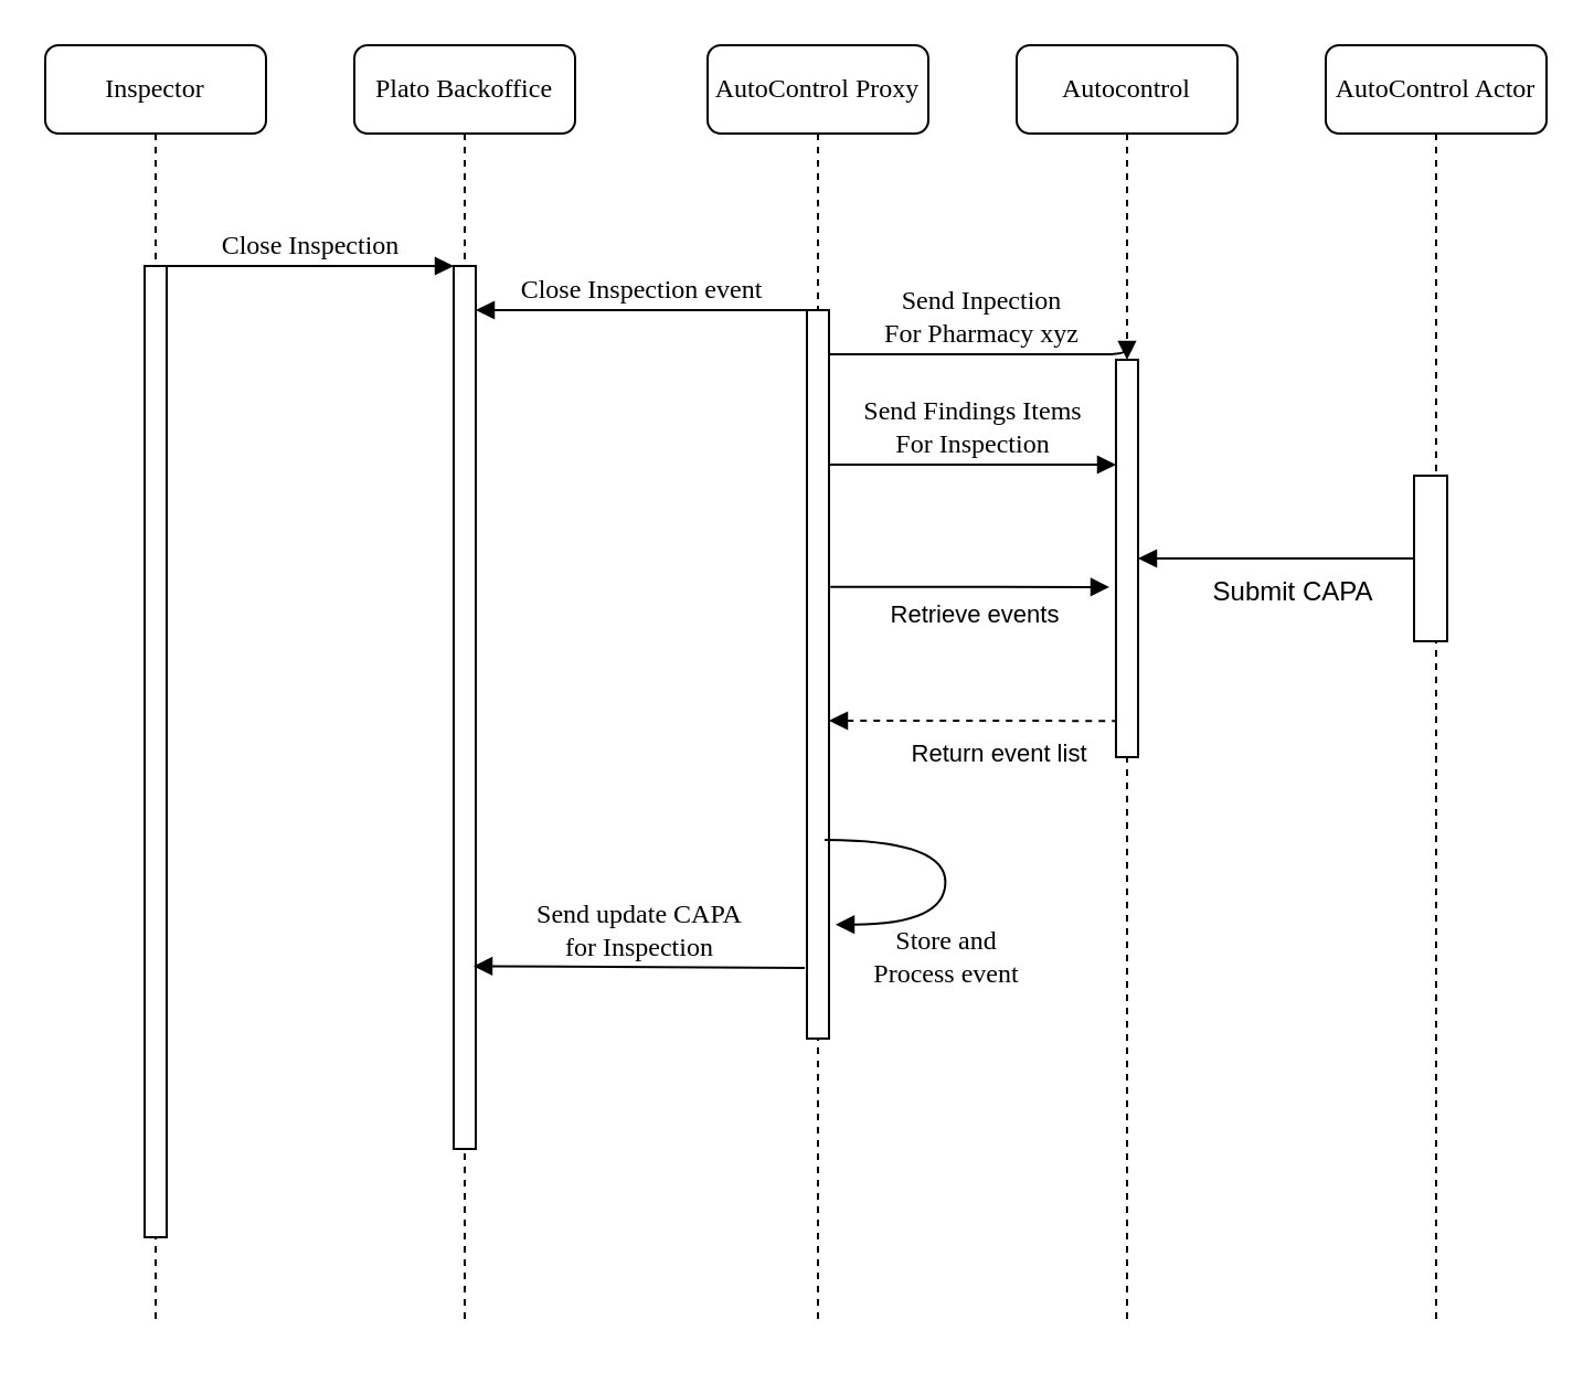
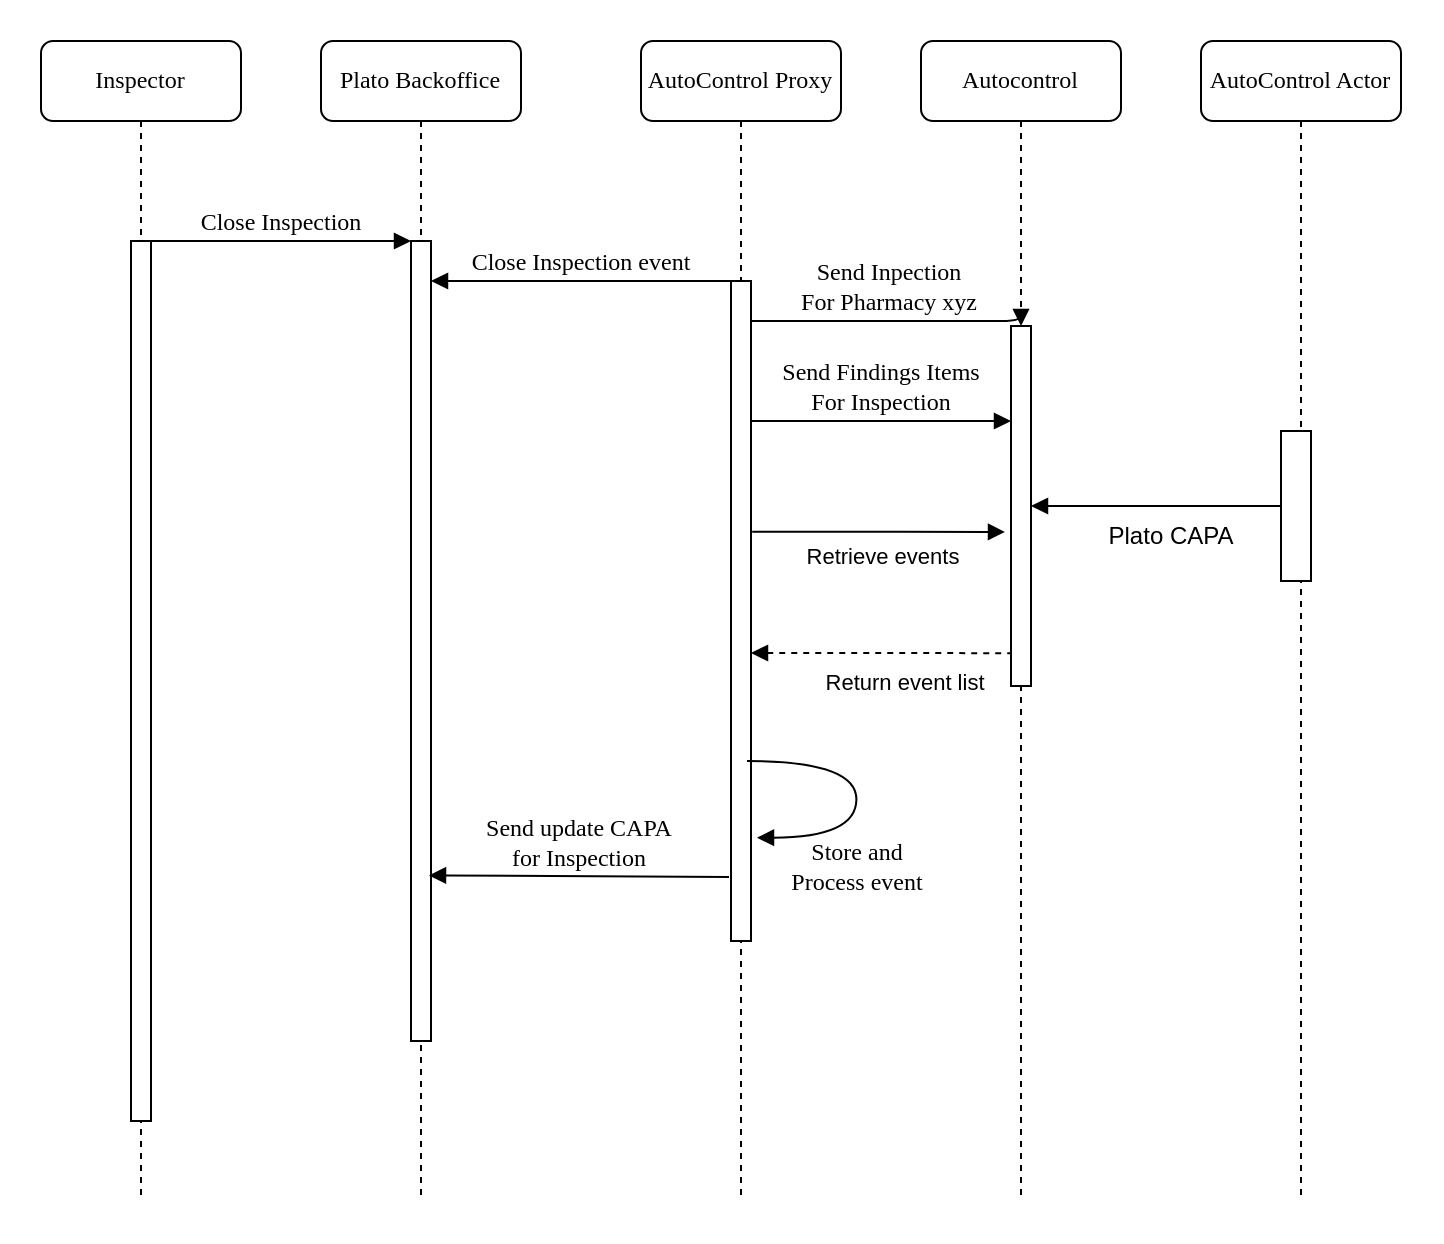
  <mxCell id="0" />
  <mxCell id="1" parent="0" />
  <mxCell id="2" value="Plato Backoffice" style="shape=umlLifeline;perimeter=lifelinePerimeter;whiteSpace=wrap;html=1;container=1;collapsible=0;recursiveResize=0;outlineConnect=0;rounded=1;shadow=0;comic=0;labelBackgroundColor=none;strokeWidth=1;fontFamily=Verdana;fontSize=12;align=center;" parent="1" vertex="1"><mxGeometry x="160" y="20" width="100" height="580" as="geometry" /></mxCell>
  <mxCell id="3" value="" style="html=1;points=[];perimeter=orthogonalPerimeter;rounded=0;shadow=0;comic=0;labelBackgroundColor=none;strokeWidth=1;fontFamily=Verdana;fontSize=12;align=center;" parent="2" vertex="1"><mxGeometry x="45" y="100" width="10" height="400" as="geometry" /></mxCell>
  <mxCell id="4" value="AutoControl Proxy" style="shape=umlLifeline;perimeter=lifelinePerimeter;whiteSpace=wrap;html=1;container=1;collapsible=0;recursiveResize=0;outlineConnect=0;rounded=1;shadow=0;comic=0;labelBackgroundColor=none;strokeWidth=1;fontFamily=Verdana;fontSize=12;align=center;" parent="1" vertex="1"><mxGeometry x="320" y="20" width="100" height="580" as="geometry" /></mxCell>
  <mxCell id="5" value="" style="html=1;points=[];perimeter=orthogonalPerimeter;rounded=0;shadow=0;comic=0;labelBackgroundColor=none;strokeWidth=1;fontFamily=Verdana;fontSize=12;align=center;" parent="4" vertex="1"><mxGeometry x="45" y="120" width="10" height="330" as="geometry" /></mxCell>
  <mxCell id="6" value="Autocontrol" style="shape=umlLifeline;perimeter=lifelinePerimeter;whiteSpace=wrap;html=1;container=1;collapsible=0;recursiveResize=0;outlineConnect=0;rounded=1;shadow=0;comic=0;labelBackgroundColor=none;strokeWidth=1;fontFamily=Verdana;fontSize=12;align=center;" parent="1" vertex="1"><mxGeometry x="460" y="20" width="100" height="580" as="geometry" /></mxCell>
  <mxCell id="7" value="" style="html=1;points=[];perimeter=orthogonalPerimeter;rounded=0;shadow=0;comic=0;labelBackgroundColor=none;strokeWidth=1;fontFamily=Verdana;fontSize=12;align=center;" parent="6" vertex="1"><mxGeometry x="45" y="142.5" width="10" height="180" as="geometry" /></mxCell>
  <mxCell id="8" value="AutoControl Actor" style="shape=umlLifeline;perimeter=lifelinePerimeter;whiteSpace=wrap;html=1;container=1;collapsible=0;recursiveResize=0;outlineConnect=0;rounded=1;shadow=0;comic=0;labelBackgroundColor=none;strokeWidth=1;fontFamily=Verdana;fontSize=12;align=center;" parent="1" vertex="1"><mxGeometry x="600" y="20" width="100" height="580" as="geometry" /></mxCell>
  <mxCell id="9" value="" style="html=1;points=[];perimeter=orthogonalPerimeter;rounded=0;shadow=0;comic=0;labelBackgroundColor=none;strokeWidth=1;fontFamily=Verdana;fontSize=12;align=center;" parent="8" vertex="1"><mxGeometry x="40" y="195" width="15" height="75" as="geometry" /></mxCell>
  <mxCell id="10" value="Inspector" style="shape=umlLifeline;perimeter=lifelinePerimeter;whiteSpace=wrap;html=1;container=1;collapsible=0;recursiveResize=0;outlineConnect=0;rounded=1;shadow=0;comic=0;labelBackgroundColor=none;strokeWidth=1;fontFamily=Verdana;fontSize=12;align=center;" parent="1" vertex="1"><mxGeometry x="20" y="20" width="100" height="580" as="geometry" /></mxCell>
  <mxCell id="11" value="" style="html=1;points=[];perimeter=orthogonalPerimeter;rounded=0;shadow=0;comic=0;labelBackgroundColor=none;strokeWidth=1;fontFamily=Verdana;fontSize=12;align=center;" parent="10" vertex="1"><mxGeometry x="45" y="100" width="10" height="440" as="geometry" /></mxCell>
  <mxCell id="12" value="Send Inpection&lt;br&gt;For Pharmacy xyz" style="html=1;verticalAlign=bottom;endArrow=block;labelBackgroundColor=none;fontFamily=Verdana;fontSize=12;edgeStyle=elbowEdgeStyle;elbow=vertical;" parent="1" source="5" target="7" edge="1"><mxGeometry relative="1" as="geometry"><mxPoint x="430" y="160" as="sourcePoint" /><Array as="points"><mxPoint x="380" y="160" /></Array></mxGeometry></mxCell>
  <mxCell id="13" value="Close Inspection" style="html=1;verticalAlign=bottom;endArrow=block;entryX=0;entryY=0;labelBackgroundColor=none;fontFamily=Verdana;fontSize=12;edgeStyle=elbowEdgeStyle;elbow=vertical;" parent="1" source="11" target="3" edge="1"><mxGeometry relative="1" as="geometry"><mxPoint x="140" y="130" as="sourcePoint" /></mxGeometry></mxCell>
  <mxCell id="14" value="Close Inspection event" style="html=1;verticalAlign=bottom;endArrow=none;entryX=0;entryY=0;labelBackgroundColor=none;fontFamily=Verdana;fontSize=12;edgeStyle=elbowEdgeStyle;elbow=vertical;startArrow=block;startFill=1;endFill=0;" parent="1" source="3" target="5" edge="1"><mxGeometry relative="1" as="geometry"><mxPoint x="290" y="140" as="sourcePoint" /></mxGeometry></mxCell>
  <mxCell id="15" value="Send Findings Items&lt;br&gt;For Inspection" style="html=1;verticalAlign=bottom;endArrow=block;labelBackgroundColor=none;fontFamily=Verdana;fontSize=12;edgeStyle=elbowEdgeStyle;elbow=vertical;" edge="1" parent="1"><mxGeometry relative="1" as="geometry"><mxPoint x="375" y="210" as="sourcePoint" /><Array as="points"><mxPoint x="380" y="210" /></Array><mxPoint x="505" y="210" as="targetPoint" /></mxGeometry></mxCell>
  <mxCell id="16" style="edgeStyle=orthogonalEdgeStyle;rounded=1;orthogonalLoop=1;jettySize=auto;html=1;startArrow=block;startFill=1;endArrow=none;endFill=0;" edge="1" parent="1" source="7" target="9"><mxGeometry relative="1" as="geometry" /></mxCell>
- <mxCell id="17" value="Submit CAPA" style="text;html=1;align=center;verticalAlign=middle;resizable=0;points=[];autosize=1;" vertex="1" parent="1"><mxGeometry x="540" y="258" width="90" height="20" as="geometry" /></mxCell>
+ <mxCell id="17" value="Plato CAPA" style="text;html=1;align=center;verticalAlign=middle;resizable=0;points=[];autosize=1;" vertex="1" parent="1"><mxGeometry x="540" y="258" width="90" height="20" as="geometry" /></mxCell>
  <mxCell id="18" style="edgeStyle=orthogonalEdgeStyle;rounded=1;orthogonalLoop=1;jettySize=auto;html=1;entryX=0.02;entryY=0.909;entryDx=0;entryDy=0;entryPerimeter=0;startArrow=block;startFill=1;endArrow=none;endFill=0;dashed=1;" edge="1" parent="1" source="5" target="7"><mxGeometry relative="1" as="geometry"><Array as="points"><mxPoint x="450" y="326" /><mxPoint x="450" y="326" /></Array></mxGeometry></mxCell>
  <mxCell id="19" value="Return event list" style="edgeLabel;html=1;align=center;verticalAlign=middle;resizable=0;points=[];" vertex="1" connectable="0" parent="18"><mxGeometry x="0.164" y="2" relative="1" as="geometry"><mxPoint y="16" as="offset" /></mxGeometry></mxCell>
  <mxCell id="20" style="edgeStyle=orthogonalEdgeStyle;rounded=1;orthogonalLoop=1;jettySize=auto;html=1;startArrow=none;startFill=0;endArrow=block;endFill=1;entryX=-0.3;entryY=0.572;entryDx=0;entryDy=0;entryPerimeter=0;fontSize=13;exitX=1.06;exitY=0.38;exitDx=0;exitDy=0;exitPerimeter=0;" edge="1" parent="1" source="5" target="7"><mxGeometry relative="1" as="geometry" /></mxCell>
  <mxCell id="21" value="Retrieve events" style="edgeLabel;html=1;align=center;verticalAlign=middle;resizable=0;points=[];" vertex="1" connectable="0" parent="20"><mxGeometry x="0.362" y="-1" relative="1" as="geometry"><mxPoint x="-20.52" y="11.49" as="offset" /></mxGeometry></mxCell>
  <mxCell id="22" value="Store and &lt;br&gt;Process event" style="html=1;verticalAlign=bottom;endArrow=block;labelBackgroundColor=none;fontFamily=Verdana;fontSize=12;elbow=vertical;edgeStyle=orthogonalEdgeStyle;curved=1;entryX=1;entryY=0.286;entryPerimeter=0;exitX=1.038;exitY=0.345;exitPerimeter=0;" edge="1" parent="1"><mxGeometry x="0.304" y="32" relative="1" as="geometry"><mxPoint x="373.003" y="380" as="sourcePoint" /><mxPoint x="378.003" y="418.333" as="targetPoint" /><Array as="points"><mxPoint x="427.67" y="380" /><mxPoint x="427.67" y="418" /></Array><mxPoint as="offset" /></mxGeometry></mxCell>
  <mxCell id="23" value="Send update CAPA &lt;br&gt;for Inspection" style="html=1;verticalAlign=bottom;endArrow=none;labelBackgroundColor=none;fontFamily=Verdana;fontSize=12;exitX=0.9;exitY=0.793;exitDx=0;exitDy=0;exitPerimeter=0;startArrow=block;startFill=1;endFill=0;" edge="1" parent="1" source="3"><mxGeometry relative="1" as="geometry"><mxPoint x="210" y="440" as="sourcePoint" /><mxPoint x="364" y="438" as="targetPoint" /></mxGeometry></mxCell>
